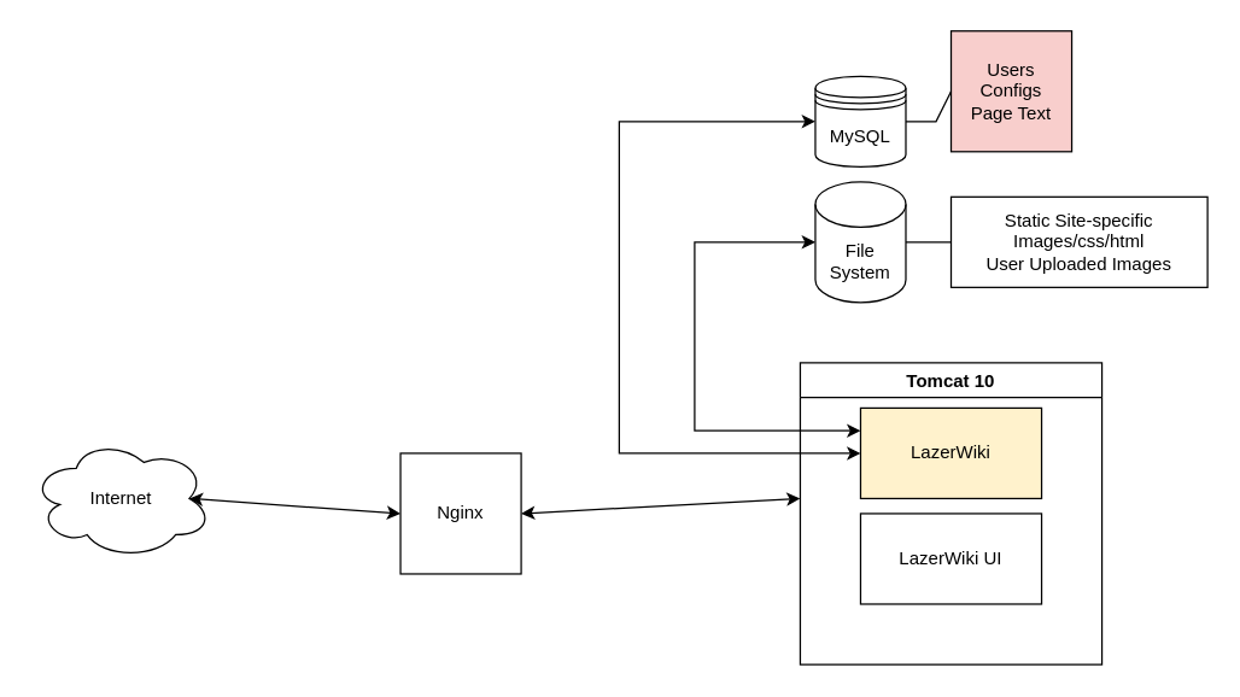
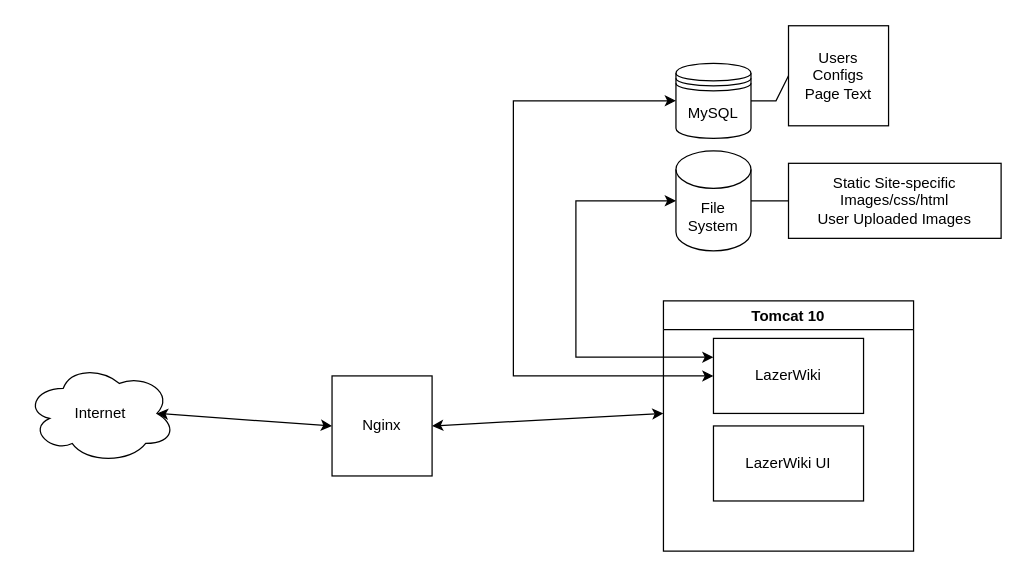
  <mxCell id="0" />
  <mxCell id="1" parent="0" />
  <mxCell id="2" value="Internet" style="ellipse;shape=cloud;whiteSpace=wrap;html=1;" vertex="1" parent="1"><mxGeometry x="20" y="290" width="120" height="80" as="geometry" /></mxCell>
  <mxCell id="3" value="MySQL" style="shape=datastore;whiteSpace=wrap;html=1;" vertex="1" parent="1"><mxGeometry x="540" y="50" width="60" height="60" as="geometry" /></mxCell>
  <mxCell id="4" value="File System" style="shape=cylinder3;whiteSpace=wrap;html=1;boundedLbl=1;backgroundOutline=1;size=15;" vertex="1" parent="1"><mxGeometry x="540" y="120" width="60" height="80" as="geometry" /></mxCell>
- <mxCell id="5" value="Users&lt;br&gt;Configs&lt;br&gt;Page Text" style="whiteSpace=wrap;html=1;aspect=fixed;fillColor=#f8cecc;" vertex="1" parent="1"><mxGeometry x="630" y="20" width="80" height="80" as="geometry" /></mxCell>
+ <mxCell id="5" value="Users&lt;br&gt;Configs&lt;br&gt;Page Text" style="whiteSpace=wrap;html=1;aspect=fixed;" vertex="1" parent="1"><mxGeometry x="630" y="20" width="80" height="80" as="geometry" /></mxCell>
  <mxCell id="6" value="Nginx" style="whiteSpace=wrap;html=1;aspect=fixed;" vertex="1" parent="1"><mxGeometry x="265" y="300" width="80" height="80" as="geometry" /></mxCell>
  <mxCell id="7" value="&lt;div&gt;Static Site-specific Images/css/html&lt;/div&gt;&lt;div&gt;User Uploaded Images&lt;br&gt;&lt;/div&gt;" style="rounded=0;whiteSpace=wrap;html=1;" vertex="1" parent="1"><mxGeometry x="630" y="130" width="170" height="60" as="geometry" /></mxCell>
  <mxCell id="8" value="Tomcat 10" style="swimlane;" vertex="1" parent="1"><mxGeometry x="530" y="240" width="200" height="200" as="geometry" /></mxCell>
- <mxCell id="9" value="LazerWiki" style="whiteSpace=wrap;html=1;fillColor=#fff2cc;" vertex="1" parent="8"><mxGeometry x="40" y="30" width="120" height="60" as="geometry" /></mxCell>
+ <mxCell id="9" value="LazerWiki" style="whiteSpace=wrap;html=1;" vertex="1" parent="8"><mxGeometry x="40" y="30" width="120" height="60" as="geometry" /></mxCell>
  <mxCell id="10" value="LazerWiki UI" style="whiteSpace=wrap;html=1;" vertex="1" parent="8"><mxGeometry x="40" y="100" width="120" height="60" as="geometry" /></mxCell>
  <mxCell id="11" value="" style="endArrow=classic;startArrow=classic;html=1;rounded=0;exitX=0.875;exitY=0.5;exitDx=0;exitDy=0;exitPerimeter=0;entryX=0;entryY=0.5;entryDx=0;entryDy=0;" edge="1" parent="1" source="2" target="6"><mxGeometry width="50" height="50" relative="1" as="geometry"><mxPoint x="380" y="310" as="sourcePoint" /><mxPoint x="430" y="260" as="targetPoint" /></mxGeometry></mxCell>
  <mxCell id="12" value="" style="endArrow=classic;startArrow=classic;html=1;rounded=0;exitX=1;exitY=0.5;exitDx=0;exitDy=0;" edge="1" parent="1" source="6"><mxGeometry width="50" height="50" relative="1" as="geometry"><mxPoint x="380" y="310" as="sourcePoint" /><mxPoint x="530" y="330" as="targetPoint" /></mxGeometry></mxCell>
  <mxCell id="13" value="" style="endArrow=classic;startArrow=classic;html=1;rounded=0;entryX=0;entryY=0.5;entryDx=0;entryDy=0;exitX=0;exitY=0.5;exitDx=0;exitDy=0;" edge="1" parent="1" source="9" target="3"><mxGeometry width="50" height="50" relative="1" as="geometry"><mxPoint x="380" y="310" as="sourcePoint" /><mxPoint x="430" y="260" as="targetPoint" /><Array as="points"><mxPoint x="410" y="300" /><mxPoint x="410" y="80" /></Array></mxGeometry></mxCell>
  <mxCell id="14" value="" style="endArrow=classic;startArrow=classic;html=1;rounded=0;entryX=0;entryY=0.5;entryDx=0;entryDy=0;entryPerimeter=0;exitX=0;exitY=0.25;exitDx=0;exitDy=0;" edge="1" parent="1" source="9" target="4"><mxGeometry width="50" height="50" relative="1" as="geometry"><mxPoint x="460" y="280" as="sourcePoint" /><mxPoint x="430" y="260" as="targetPoint" /><Array as="points"><mxPoint x="460" y="285" /><mxPoint x="460" y="160" /></Array></mxGeometry></mxCell>
  <mxCell id="15" value="" style="endArrow=none;html=1;rounded=0;entryX=0;entryY=0.5;entryDx=0;entryDy=0;exitX=1;exitY=0.5;exitDx=0;exitDy=0;" edge="1" parent="1" source="3" target="5"><mxGeometry width="50" height="50" relative="1" as="geometry"><mxPoint x="380" y="310" as="sourcePoint" /><mxPoint x="430" y="260" as="targetPoint" /><Array as="points"><mxPoint x="620" y="80" /></Array></mxGeometry></mxCell>
  <mxCell id="16" value="" style="endArrow=none;html=1;rounded=0;entryX=0;entryY=0.5;entryDx=0;entryDy=0;exitX=1;exitY=0.5;exitDx=0;exitDy=0;exitPerimeter=0;" edge="1" parent="1" source="4" target="7"><mxGeometry width="50" height="50" relative="1" as="geometry"><mxPoint x="380" y="310" as="sourcePoint" /><mxPoint x="430" y="260" as="targetPoint" /></mxGeometry></mxCell>
